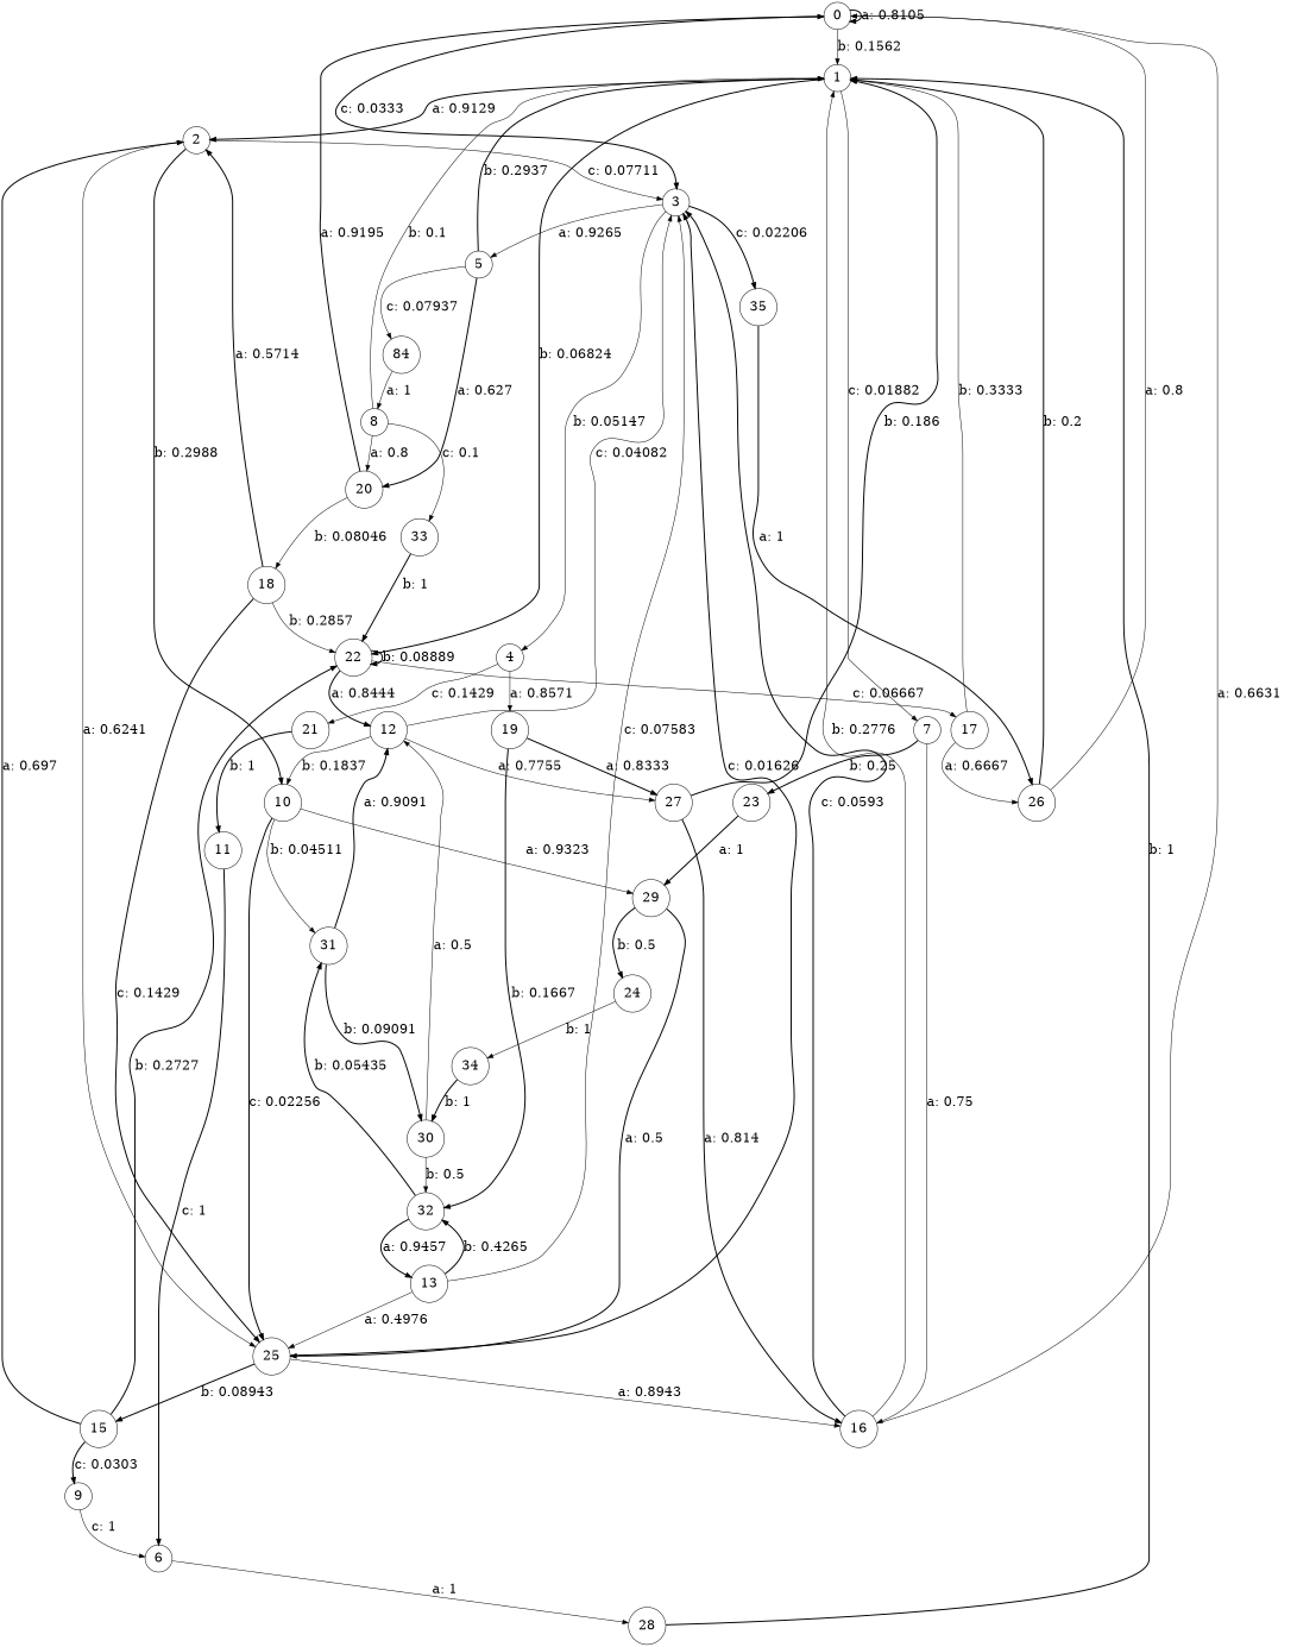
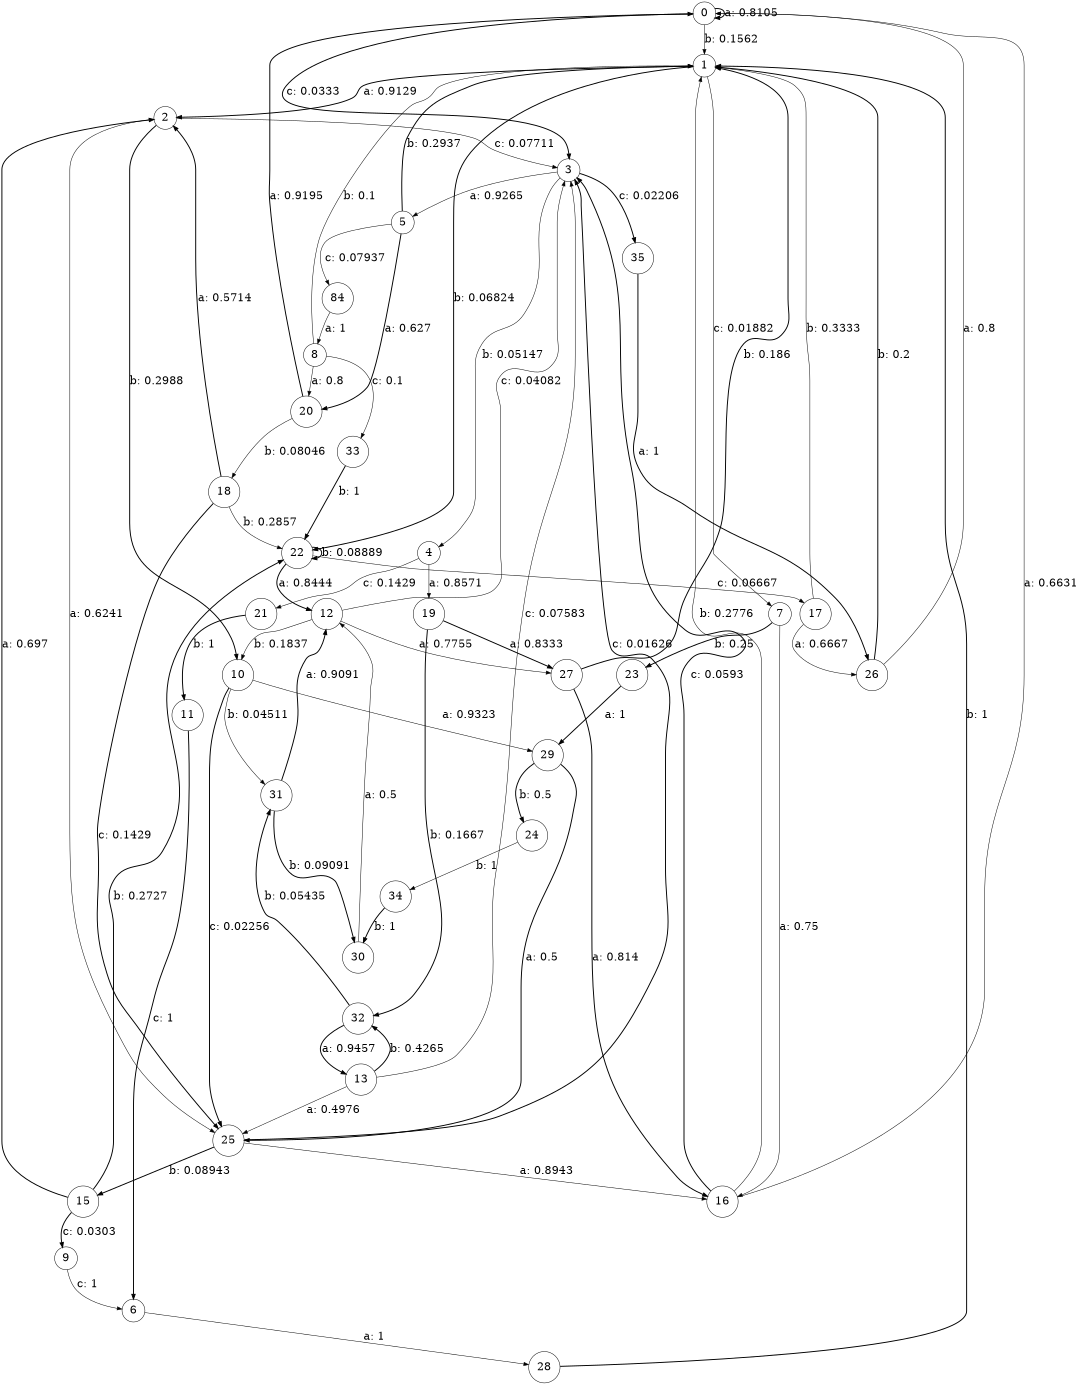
  digraph {
    node [fontsize=24 shape=circle]
    edge [fontsize=24 style=bold]
    0
    1
    3
    2
    22
    7
    5
    4
    35
    25
    10
    12
    17
    16
    23
    20
    n17 [label=84]
    19
    21
    26
    15
    31
    29
    27
    9
    13
    32
    30
    18
    8
    11
    6
    33
    28
    24
    34
    0 -> 0 [label="a: 0.8105   "]
    0 -> 1 [label="b: 0.1562   " style=solid]
    0 -> 3 [label="c: 0.0333   "]
    1 -> 2 [label="a: 0.9129   "]
    1 -> 22 [label="b: 0.06824  "]
    1 -> 7 [label="c: 0.01882  " style=solid]
    3 -> 5 [label="a: 0.9265   " style=solid]
    3 -> 4 [label="b: 0.05147  " style=solid]
    3 -> 35 [label="c: 0.02206  "]
    2 -> 3 [label="c: 0.07711  " style=solid]
    2 -> 25 [label="a: 0.6241   " style=solid]
    2 -> 10 [label="b: 0.2988   "]
    22 -> 22 [label="b: 0.08889  "]
    22 -> 12 [label="a: 0.8444   "]
    22 -> 17 [label="c: 0.06667  " style=solid]
    7 -> 16 [label="a: 0.75     " style=solid]
    7 -> 23 [label="b: 0.25     "]
    5 -> 1 [label="b: 0.2937   "]
    5 -> 20 [label="a: 0.627    "]
    5 -> n17 [label="c: 0.07937  " style=solid]
    4 -> 19 [label="a: 0.8571   " style=solid]
    4 -> 21 [label="c: 0.1429   " style=solid]
    35 -> 26 [label="a: 1        "]
    25 -> 3 [label="c: 0.01626  "]
    25 -> 16 [label="a: 0.8943   " style=solid]
    25 -> 15 [label="b: 0.08943  "]
    10 -> 25 [label="c: 0.02256  "]
    10 -> 31 [label="b: 0.04511  " style=solid]
    10 -> 29 [label="a: 0.9323   " style=solid]
    12 -> 3 [label="c: 0.04082  " style=solid]
    12 -> 10 [label="b: 0.1837   " style=solid]
    12 -> 27 [label="a: 0.7755   " style=solid]
    17 -> 1 [label="b: 0.3333   " style=solid]
    17 -> 26 [label="a: 0.6667   " style=solid]
    16 -> 0 [label="a: 0.6631   " style=solid]
    16 -> 1 [label="b: 0.2776   " style=solid]
    16 -> 3 [label="c: 0.0593   "]
    23 -> 29 [label="a: 1        "]
    20 -> 0 [label="a: 0.9195   "]
    20 -> 18 [label="b: 0.08046  " style=solid]
    n17 -> 8 [label="a: 1        " style=solid]
    19 -> 27 [label="a: 0.8333   "]
    19 -> 32 [label="b: 0.1667   "]
    21 -> 11 [label="b: 1        "]
    26 -> 0 [label="a: 0.8      " style=solid]
    26 -> 1 [label="b: 0.2      "]
    15 -> 2 [label="a: 0.697    "]
    15 -> 22 [label="b: 0.2727   "]
    15 -> 9 [label="c: 0.0303   "]
    31 -> 12 [label="a: 0.9091   "]
    31 -> 30 [label="b: 0.09091  "]
    29 -> 25 [label="a: 0.5      "]
    29 -> 24 [label="b: 0.5      "]
    27 -> 1 [label="b: 0.186    "]
    27 -> 16 [label="a: 0.814    "]
    9 -> 6 [label="c: 1        " style=solid]
    13 -> 3 [label="c: 0.07583  " style=solid]
    13 -> 25 [label="a: 0.4976   " style=solid]
    13 -> 32 [label="b: 0.4265   "]
    32 -> 31 [label="b: 0.05435  "]
    32 -> 13 [label="a: 0.9457   "]
    30 -> 12 [label="a: 0.5      " style=solid]
-   30 -> 32 [label="b: 0.5      " style=solid]
    18 -> 2 [label="a: 0.5714   "]
    18 -> 22 [label="b: 0.2857   " style=solid]
    18 -> 25 [label="c: 0.1429   "]
    8 -> 1 [label="b: 0.1      " style=solid]
    8 -> 20 [label="a: 0.8      " style=solid]
    8 -> 33 [label="c: 0.1      " style=solid]
    11 -> 6 [label="c: 1        "]
    6 -> 28 [label="a: 1        " style=solid]
    33 -> 22 [label="b: 1        "]
    28 -> 1 [label="b: 1        "]
    24 -> 34 [label="b: 1        " style=solid]
    34 -> 30 [label="b: 1        "]
  }
